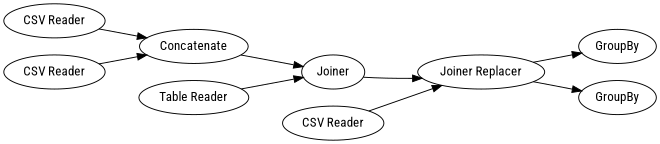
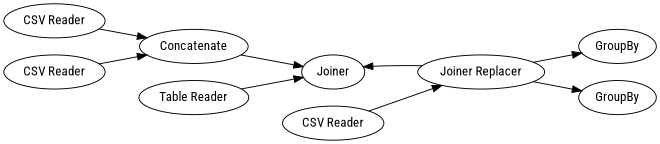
  digraph {
    fontname="Roboto Condensed"
    rankdir=LR
    node [fontname="Roboto Condensed"]
    edge [fontname="Roboto Condensed"]
    n1 [label="CSV Reader"]
    n2 [label=Concatenate]
    n3 [label=Joiner]
    n4 [label="CSV Reader"]
    n5 [label="Joiner Replacer"]
    n6 [label="Table Reader"]
    n7 [label=GroupBy]
    n8 [label=GroupBy]
    n9 [label="CSV Reader"]
    n1 -> n2
    n2 -> n3
-   n3 -> n5
+   n5 -> n3
    n4 -> n2
    n5 -> n7
    n5 -> n8
    n6 -> n3
    n9 -> n5
  }
